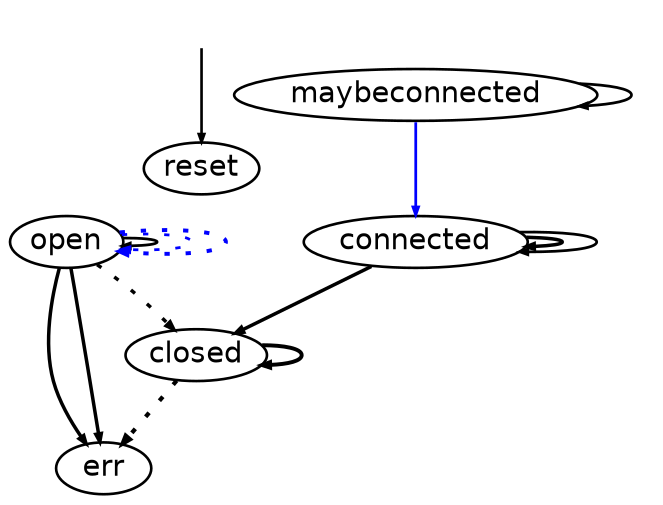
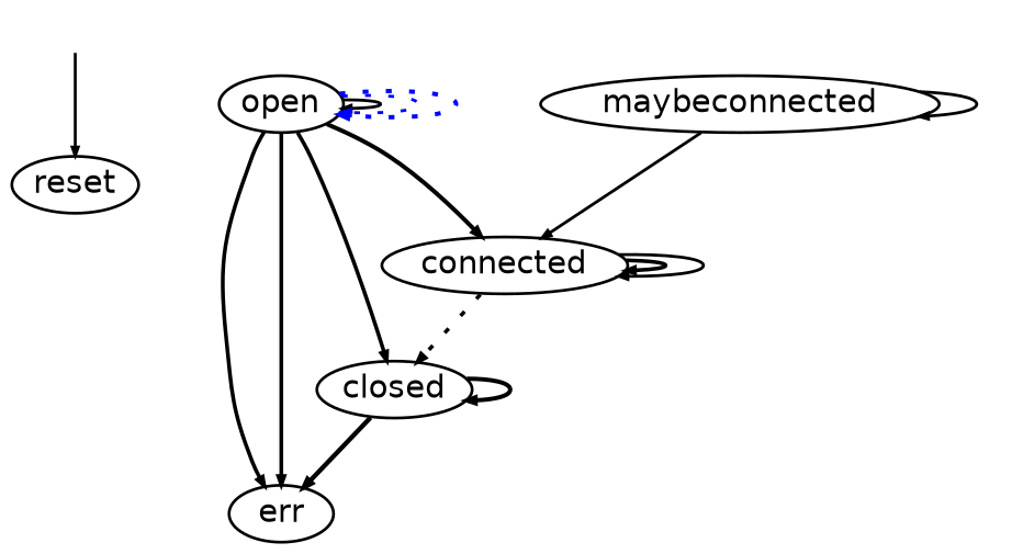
  digraph {
    nodesep=0.18
    rankdir=TB
    ranksep=0.08
    node [fontname=Helvetica fontsize=11.0 margin=0.01 shape=ellipse]
    edge [arrowhead=normal arrowsize=.3 fontname=Helvetica fontsize=6.0 margin=0.05 penwidth=1.0413926851582251]
    None [height=0.1 shape=none style=invis width=0.1]
    reset [height=0.1 width=0.5]
    open [height=0.1 width=0.5]
    err [height=0.1 width=0.5]
    closed [height=0.1 width=0.5]
    connected [height=0.1 width=0.5]
    maybeconnected [height=0.1 width=0.5]
    subgraph sub_1 {
      rank=source
      None
    }
    None -> reset [penwidth=""]
    open -> open [label=" "]
    open -> open [color=blue label=" " style=dotted]
    open -> open [color=blue label=" " penwidth=1.4913616938342726 style=dotted]
    open -> err [label=" " penwidth=1.3222192947339193]
    open -> err [label=" " penwidth=1.3222192947339193]
-   open -> closed [label=" " penwidth=1.3222192947339193 style=dotted]
-   closed -> err [label=" " penwidth=1.6127838567197355 style=dotted]
+   open -> closed [label=" " penwidth=1.3222192947339193]
+   open -> connected [label=" " penwidth=1.4913616938342726]
+   closed -> err [label=" " penwidth=1.6127838567197355]
    closed -> closed [label=" " penwidth=1.4913616938342726]
-   connected -> closed [label=" " penwidth=1.3222192947339193]
+   connected -> closed [label=" " penwidth=1.3222192947339193 style=dotted]
    connected -> connected [label=" " penwidth=1.3222192947339193]
    connected -> connected [label=" "]
-   maybeconnected -> connected [label=" " color=blue]
+   maybeconnected -> connected [label=" "]
    maybeconnected -> maybeconnected [label=" "]
  }
